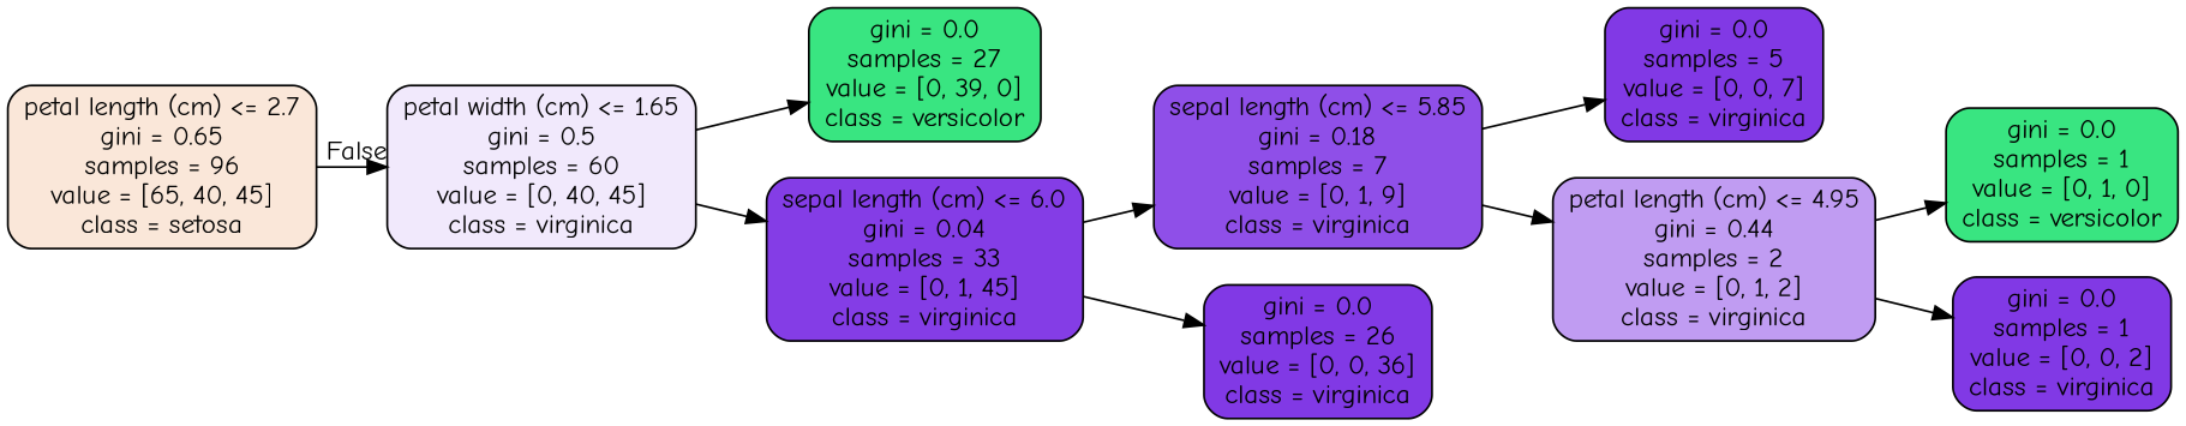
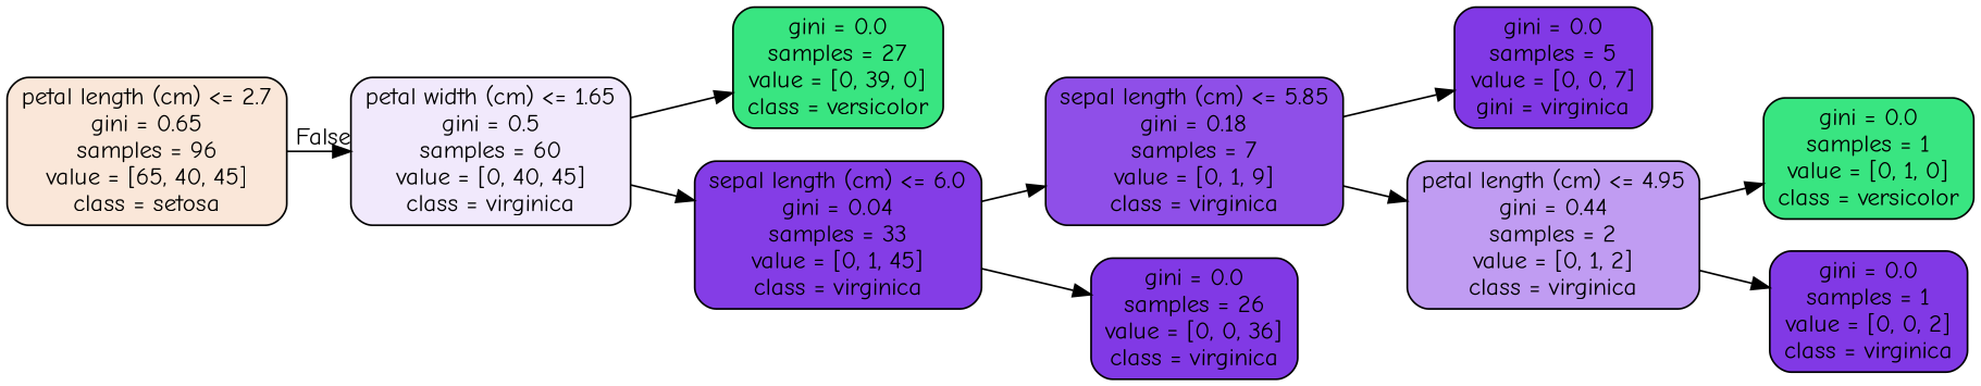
  digraph {
    fontname="Comic Neue"
    rankdir=LR
    node [color=black fillcolor="#8139e5" fontname="Comic Neue" shape=box style="filled, rounded"]
    edge [fontname="Comic Neue"]
    n1 [fillcolor="#fae7d9" label="petal length (cm) <= 2.7\ngini = 0.65\nsamples = 96\nvalue = [65, 40, 45]\nclass = setosa"]
    n2 [fillcolor="#f1e9fc" label="petal width (cm) <= 1.65\ngini = 0.5\nsamples = 60\nvalue = [0, 40, 45]\nclass = virginica"]
    n3 [fillcolor="#39e581" label="gini = 0.0\nsamples = 27\nvalue = [0, 39, 0]\nclass = versicolor"]
    n4 [fillcolor="#843de6" label="sepal length (cm) <= 6.0\ngini = 0.04\nsamples = 33\nvalue = [0, 1, 45]\nclass = virginica"]
    n5 [fillcolor="#8f4fe8" label="sepal length (cm) <= 5.85\ngini = 0.18\nsamples = 7\nvalue = [0, 1, 9]\nclass = virginica"]
    n6 [label="gini = 0.0\nsamples = 26\nvalue = [0, 0, 36]\nclass = virginica"]
-   n7 [label="gini = 0.0\nsamples = 5\nvalue = [0, 0, 7]\nclass = virginica"]
+   n7 [label="gini = 0.0\nsamples = 5\nvalue = [0, 0, 7]\ngini = virginica"]
    n8 [fillcolor="#c09cf2" label="petal length (cm) <= 4.95\ngini = 0.44\nsamples = 2\nvalue = [0, 1, 2]\nclass = virginica"]
    n9 [fillcolor="#39e581" label="gini = 0.0\nsamples = 1\nvalue = [0, 1, 0]\nclass = versicolor"]
    n10 [label="gini = 0.0\nsamples = 1\nvalue = [0, 0, 2]\nclass = virginica"]
    n1 -> n2 [headlabel=False labelangle=-45 labeldistance=2.5]
    n2 -> n3
    n2 -> n4
    n4 -> n5
    n4 -> n6
    n5 -> n7
    n5 -> n8
    n8 -> n9
    n8 -> n10
  }
